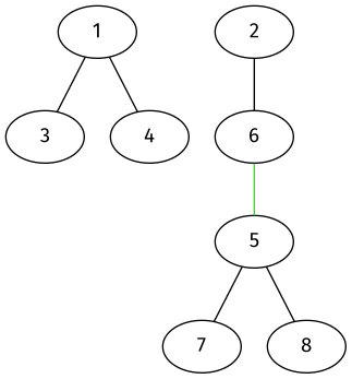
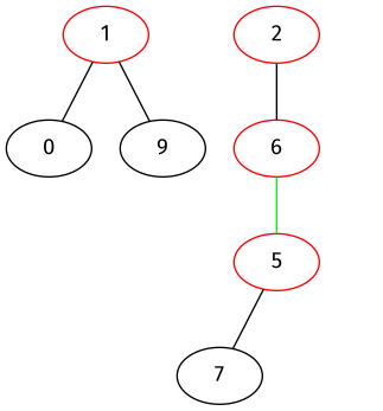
  strict graph {
    fontname="Fira Sans"
    node [color=blank fontname="Fira Sans"]
    edge [color=blank fontname="Fira Sans"]
-   1
-   3
-   4
-   2
-   6
-   5
+   1 [color=red]
+   3 [label=0]
+   4 [label=9]
+   2 [color=red]
+   6 [color=red]
+   5 [color=red]
    7
-   8
    1 -- 3
    1 -- 4
    2 -- 6
    6 -- 5 [color=green]
    5 -- 7
-   5 -- 8
  }
